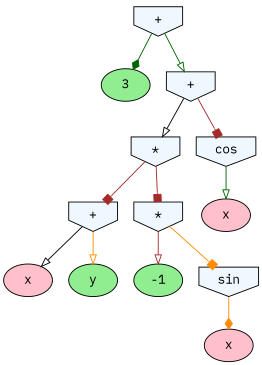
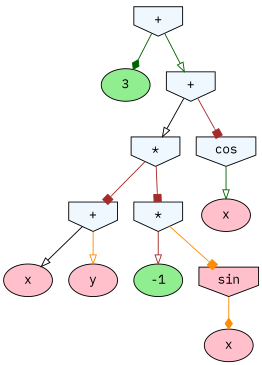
  digraph {
    fontname="IBM Plex Mono"
    node [fillcolor=aliceblue fontname="IBM Plex Mono" shape=invhouse style=filled]
    edge [arrowhead=onormal color=brown fontname="IBM Plex Mono"]
    n1 [label="+"]
    n2 [fillcolor=lightgreen label=3 shape=""]
    n3 [label="+"]
    n4 [label="*"]
    n5 [label=cos]
    n6 [label="+"]
    n7 [label="*"]
    n8 [fillcolor=pink label=x shape=""]
    n9 [fillcolor=pink label=x shape=""]
-   n10 [fillcolor=lightgreen label=y shape=""]
+   n10 [fillcolor=pink label=y shape=""]
    n11 [fillcolor=lightgreen label=-1 shape=""]
-   n12 [label=sin]
+   n12 [fillcolor=pink label=sin]
    n13 [fillcolor=pink label=x shape=""]
    n1 -> n2 [arrowhead=diamond color=darkgreen]
    n1 -> n3 [color=darkgreen]
    n3 -> n4 [color=black]
    n3 -> n5 [arrowhead=box]
    n4 -> n6 [arrowhead=box]
    n4 -> n7 [arrowhead=box]
    n5 -> n8 [color=darkgreen]
    n6 -> n9 [color=black]
    n6 -> n10 [color=darkorange]
    n7 -> n11
    n7 -> n12 [arrowhead=box color=darkorange]
    n12 -> n13 [arrowhead=diamond color=darkorange]
  }
